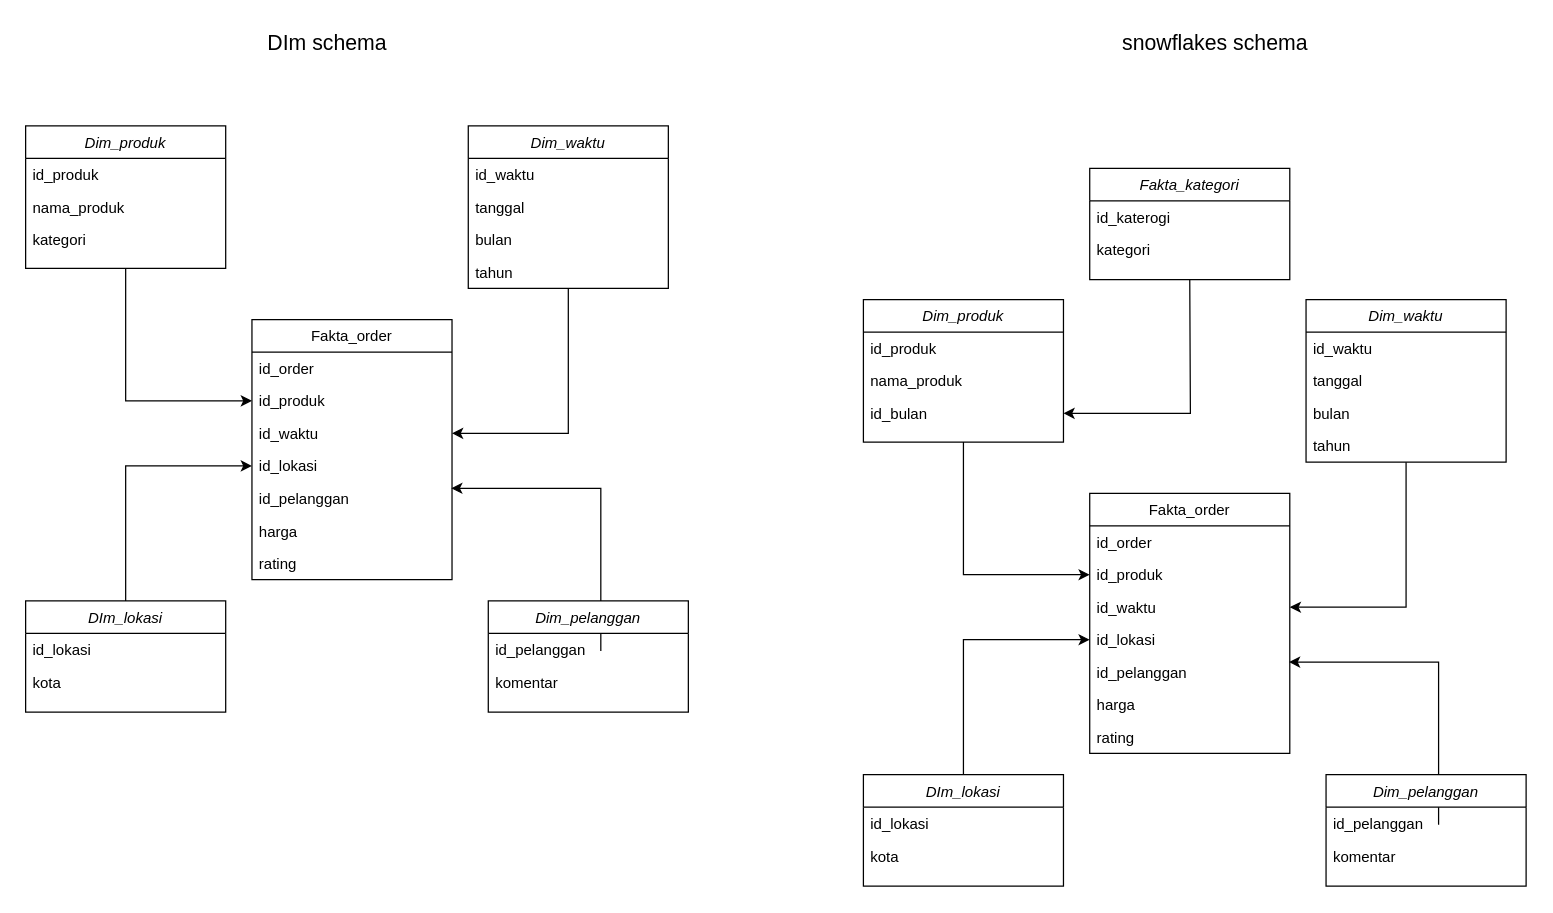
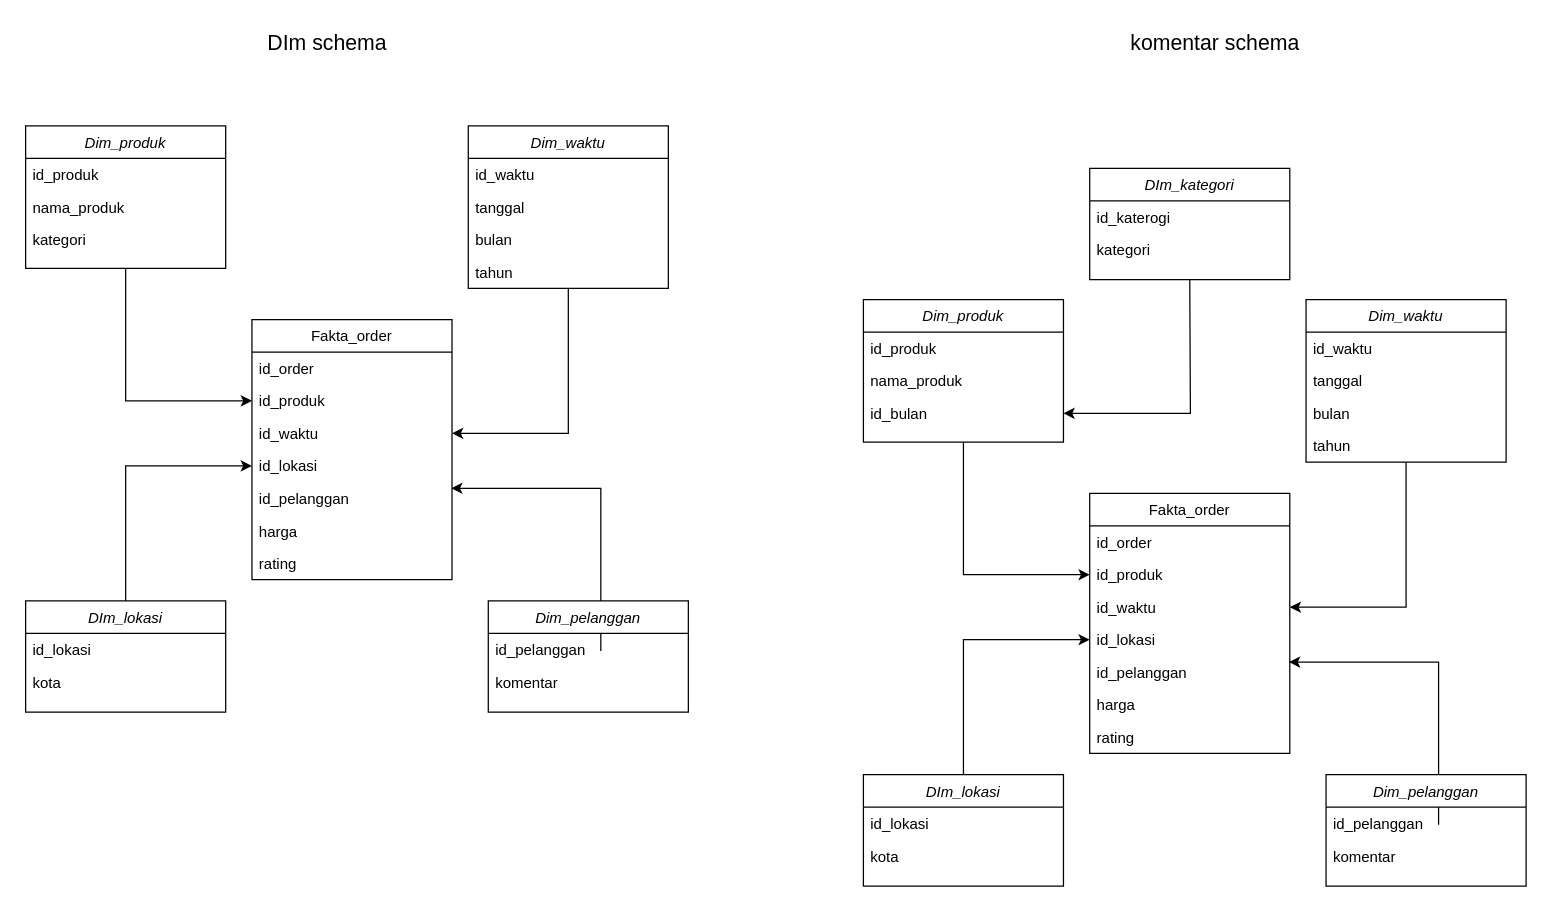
  <mxCell id="0" />
  <mxCell id="1" parent="0" />
  <mxCell id="2" style="edgeStyle=orthogonalEdgeStyle;rounded=0;orthogonalLoop=1;jettySize=auto;html=1;" edge="1" parent="1" source="3" target="11"><mxGeometry relative="1" as="geometry" /></mxCell>
  <mxCell id="3" value="Dim_waktu" style="swimlane;fontStyle=2;align=center;verticalAlign=top;childLayout=stackLayout;horizontal=1;startSize=26;horizontalStack=0;resizeParent=1;resizeLast=0;collapsible=1;marginBottom=0;rounded=0;shadow=0;strokeWidth=1;" parent="1" vertex="1"><mxGeometry x="374" y="100" width="160" height="130" as="geometry"><mxRectangle x="230" y="140" width="160" height="26" as="alternateBounds" /></mxGeometry></mxCell>
  <mxCell id="4" value="id_waktu" style="text;align=left;verticalAlign=top;spacingLeft=4;spacingRight=4;overflow=hidden;rotatable=0;points=[[0,0.5],[1,0.5]];portConstraint=eastwest;" parent="3" vertex="1"><mxGeometry y="26" width="160" height="26" as="geometry" /></mxCell>
  <mxCell id="5" value="tanggal" style="text;align=left;verticalAlign=top;spacingLeft=4;spacingRight=4;overflow=hidden;rotatable=0;points=[[0,0.5],[1,0.5]];portConstraint=eastwest;rounded=0;shadow=0;html=0;" parent="3" vertex="1"><mxGeometry y="52" width="160" height="26" as="geometry" /></mxCell>
  <mxCell id="6" value="bulan" style="text;align=left;verticalAlign=top;spacingLeft=4;spacingRight=4;overflow=hidden;rotatable=0;points=[[0,0.5],[1,0.5]];portConstraint=eastwest;rounded=0;shadow=0;html=0;" parent="3" vertex="1"><mxGeometry y="78" width="160" height="26" as="geometry" /></mxCell>
  <mxCell id="7" value="tahun" style="text;align=left;verticalAlign=top;spacingLeft=4;spacingRight=4;overflow=hidden;rotatable=0;points=[[0,0.5],[1,0.5]];portConstraint=eastwest;rounded=0;shadow=0;html=0;" vertex="1" parent="3"><mxGeometry y="104" width="160" height="26" as="geometry" /></mxCell>
  <mxCell id="8" value="Fakta_order" style="swimlane;fontStyle=0;align=center;verticalAlign=top;childLayout=stackLayout;horizontal=1;startSize=26;horizontalStack=0;resizeParent=1;resizeLast=0;collapsible=1;marginBottom=0;rounded=0;shadow=0;strokeWidth=1;" vertex="1" parent="1"><mxGeometry x="201" y="255" width="160" height="208" as="geometry"><mxRectangle x="550" y="140" width="160" height="26" as="alternateBounds" /></mxGeometry></mxCell>
  <mxCell id="9" value="id_order" style="text;align=left;verticalAlign=top;spacingLeft=4;spacingRight=4;overflow=hidden;rotatable=0;points=[[0,0.5],[1,0.5]];portConstraint=eastwest;" vertex="1" parent="8"><mxGeometry y="26" width="160" height="26" as="geometry" /></mxCell>
  <mxCell id="10" value="id_produk" style="text;align=left;verticalAlign=top;spacingLeft=4;spacingRight=4;overflow=hidden;rotatable=0;points=[[0,0.5],[1,0.5]];portConstraint=eastwest;rounded=0;shadow=0;html=0;" vertex="1" parent="8"><mxGeometry y="52" width="160" height="26" as="geometry" /></mxCell>
  <mxCell id="11" value="id_waktu" style="text;align=left;verticalAlign=top;spacingLeft=4;spacingRight=4;overflow=hidden;rotatable=0;points=[[0,0.5],[1,0.5]];portConstraint=eastwest;rounded=0;shadow=0;html=0;" vertex="1" parent="8"><mxGeometry y="78" width="160" height="26" as="geometry" /></mxCell>
  <mxCell id="12" value="id_lokasi" style="text;align=left;verticalAlign=top;spacingLeft=4;spacingRight=4;overflow=hidden;rotatable=0;points=[[0,0.5],[1,0.5]];portConstraint=eastwest;rounded=0;shadow=0;html=0;" vertex="1" parent="8"><mxGeometry y="104" width="160" height="26" as="geometry" /></mxCell>
  <mxCell id="13" value="id_pelanggan" style="text;align=left;verticalAlign=top;spacingLeft=4;spacingRight=4;overflow=hidden;rotatable=0;points=[[0,0.5],[1,0.5]];portConstraint=eastwest;rounded=0;shadow=0;html=0;" vertex="1" parent="8"><mxGeometry y="130" width="160" height="26" as="geometry" /></mxCell>
  <mxCell id="14" value="harga" style="text;align=left;verticalAlign=top;spacingLeft=4;spacingRight=4;overflow=hidden;rotatable=0;points=[[0,0.5],[1,0.5]];portConstraint=eastwest;rounded=0;shadow=0;html=0;" vertex="1" parent="8"><mxGeometry y="156" width="160" height="26" as="geometry" /></mxCell>
  <mxCell id="15" value="rating" style="text;align=left;verticalAlign=top;spacingLeft=4;spacingRight=4;overflow=hidden;rotatable=0;points=[[0,0.5],[1,0.5]];portConstraint=eastwest;rounded=0;shadow=0;html=0;" vertex="1" parent="8"><mxGeometry y="182" width="160" height="26" as="geometry" /></mxCell>
  <mxCell id="16" style="edgeStyle=orthogonalEdgeStyle;rounded=0;orthogonalLoop=1;jettySize=auto;html=1;exitX=0.5;exitY=1;exitDx=0;exitDy=0;entryX=0;entryY=0.5;entryDx=0;entryDy=0;" edge="1" parent="1" source="17" target="10"><mxGeometry relative="1" as="geometry" /></mxCell>
  <mxCell id="17" value="Dim_produk" style="swimlane;fontStyle=2;align=center;verticalAlign=top;childLayout=stackLayout;horizontal=1;startSize=26;horizontalStack=0;resizeParent=1;resizeLast=0;collapsible=1;marginBottom=0;rounded=0;shadow=0;strokeWidth=1;" vertex="1" parent="1"><mxGeometry x="20" y="100" width="160" height="114" as="geometry"><mxRectangle x="230" y="140" width="160" height="26" as="alternateBounds" /></mxGeometry></mxCell>
  <mxCell id="18" value="id_produk" style="text;align=left;verticalAlign=top;spacingLeft=4;spacingRight=4;overflow=hidden;rotatable=0;points=[[0,0.5],[1,0.5]];portConstraint=eastwest;" vertex="1" parent="17"><mxGeometry y="26" width="160" height="26" as="geometry" /></mxCell>
  <mxCell id="19" value="nama_produk" style="text;align=left;verticalAlign=top;spacingLeft=4;spacingRight=4;overflow=hidden;rotatable=0;points=[[0,0.5],[1,0.5]];portConstraint=eastwest;rounded=0;shadow=0;html=0;" vertex="1" parent="17"><mxGeometry y="52" width="160" height="26" as="geometry" /></mxCell>
  <mxCell id="20" value="kategori" style="text;align=left;verticalAlign=top;spacingLeft=4;spacingRight=4;overflow=hidden;rotatable=0;points=[[0,0.5],[1,0.5]];portConstraint=eastwest;rounded=0;shadow=0;html=0;" vertex="1" parent="17"><mxGeometry y="78" width="160" height="26" as="geometry" /></mxCell>
  <mxCell id="21" style="edgeStyle=orthogonalEdgeStyle;rounded=0;orthogonalLoop=1;jettySize=auto;html=1;entryX=0;entryY=0.5;entryDx=0;entryDy=0;" edge="1" parent="1" source="22" target="12"><mxGeometry relative="1" as="geometry" /></mxCell>
  <mxCell id="22" value="DIm_lokasi" style="swimlane;fontStyle=2;align=center;verticalAlign=top;childLayout=stackLayout;horizontal=1;startSize=26;horizontalStack=0;resizeParent=1;resizeLast=0;collapsible=1;marginBottom=0;rounded=0;shadow=0;strokeWidth=1;" vertex="1" parent="1"><mxGeometry x="20" y="480" width="160" height="89" as="geometry"><mxRectangle x="230" y="140" width="160" height="26" as="alternateBounds" /></mxGeometry></mxCell>
  <mxCell id="23" value="id_lokasi" style="text;align=left;verticalAlign=top;spacingLeft=4;spacingRight=4;overflow=hidden;rotatable=0;points=[[0,0.5],[1,0.5]];portConstraint=eastwest;" vertex="1" parent="22"><mxGeometry y="26" width="160" height="26" as="geometry" /></mxCell>
  <mxCell id="24" value="kota" style="text;align=left;verticalAlign=top;spacingLeft=4;spacingRight=4;overflow=hidden;rotatable=0;points=[[0,0.5],[1,0.5]];portConstraint=eastwest;rounded=0;shadow=0;html=0;" vertex="1" parent="22"><mxGeometry y="52" width="160" height="26" as="geometry" /></mxCell>
  <mxCell id="25" style="edgeStyle=orthogonalEdgeStyle;rounded=0;orthogonalLoop=1;jettySize=auto;html=1;entryX=0.996;entryY=0.19;entryDx=0;entryDy=0;entryPerimeter=0;" edge="1" parent="1" target="13"><mxGeometry relative="1" as="geometry"><mxPoint x="480" y="519.95" as="sourcePoint" /><mxPoint x="370" y="390" as="targetPoint" /><Array as="points"><mxPoint x="480" y="390" /></Array></mxGeometry></mxCell>
  <mxCell id="26" value="Dim_pelanggan" style="swimlane;fontStyle=2;align=center;verticalAlign=top;childLayout=stackLayout;horizontal=1;startSize=26;horizontalStack=0;resizeParent=1;resizeLast=0;collapsible=1;marginBottom=0;rounded=0;shadow=0;strokeWidth=1;" vertex="1" parent="1"><mxGeometry x="390" y="480" width="160" height="89" as="geometry"><mxRectangle x="230" y="140" width="160" height="26" as="alternateBounds" /></mxGeometry></mxCell>
  <mxCell id="27" value="id_pelanggan" style="text;align=left;verticalAlign=top;spacingLeft=4;spacingRight=4;overflow=hidden;rotatable=0;points=[[0,0.5],[1,0.5]];portConstraint=eastwest;" vertex="1" parent="26"><mxGeometry y="26" width="160" height="26" as="geometry" /></mxCell>
  <mxCell id="28" value="komentar" style="text;align=left;verticalAlign=top;spacingLeft=4;spacingRight=4;overflow=hidden;rotatable=0;points=[[0,0.5],[1,0.5]];portConstraint=eastwest;rounded=0;shadow=0;html=0;" vertex="1" parent="26"><mxGeometry y="52" width="160" height="26" as="geometry" /></mxCell>
  <mxCell id="29" value="DIm schema" style="text;html=1;align=center;verticalAlign=middle;resizable=0;points=[];autosize=1;strokeColor=none;fillColor=none;fontSize=17;" vertex="1" parent="1"><mxGeometry x="201" y="20" width="120" height="30" as="geometry" /></mxCell>
  <mxCell id="30" style="edgeStyle=orthogonalEdgeStyle;rounded=0;orthogonalLoop=1;jettySize=auto;html=1;" edge="1" parent="1" source="31" target="39"><mxGeometry relative="1" as="geometry" /></mxCell>
  <mxCell id="31" value="Dim_waktu" style="swimlane;fontStyle=2;align=center;verticalAlign=top;childLayout=stackLayout;horizontal=1;startSize=26;horizontalStack=0;resizeParent=1;resizeLast=0;collapsible=1;marginBottom=0;rounded=0;shadow=0;strokeWidth=1;" vertex="1" parent="1"><mxGeometry x="1044" y="239" width="160" height="130" as="geometry"><mxRectangle x="230" y="140" width="160" height="26" as="alternateBounds" /></mxGeometry></mxCell>
  <mxCell id="32" value="id_waktu" style="text;align=left;verticalAlign=top;spacingLeft=4;spacingRight=4;overflow=hidden;rotatable=0;points=[[0,0.5],[1,0.5]];portConstraint=eastwest;" vertex="1" parent="31"><mxGeometry y="26" width="160" height="26" as="geometry" /></mxCell>
  <mxCell id="33" value="tanggal" style="text;align=left;verticalAlign=top;spacingLeft=4;spacingRight=4;overflow=hidden;rotatable=0;points=[[0,0.5],[1,0.5]];portConstraint=eastwest;rounded=0;shadow=0;html=0;" vertex="1" parent="31"><mxGeometry y="52" width="160" height="26" as="geometry" /></mxCell>
  <mxCell id="34" value="bulan" style="text;align=left;verticalAlign=top;spacingLeft=4;spacingRight=4;overflow=hidden;rotatable=0;points=[[0,0.5],[1,0.5]];portConstraint=eastwest;rounded=0;shadow=0;html=0;" vertex="1" parent="31"><mxGeometry y="78" width="160" height="26" as="geometry" /></mxCell>
  <mxCell id="35" value="tahun" style="text;align=left;verticalAlign=top;spacingLeft=4;spacingRight=4;overflow=hidden;rotatable=0;points=[[0,0.5],[1,0.5]];portConstraint=eastwest;rounded=0;shadow=0;html=0;" vertex="1" parent="31"><mxGeometry y="104" width="160" height="26" as="geometry" /></mxCell>
  <mxCell id="36" value="Fakta_order" style="swimlane;fontStyle=0;align=center;verticalAlign=top;childLayout=stackLayout;horizontal=1;startSize=26;horizontalStack=0;resizeParent=1;resizeLast=0;collapsible=1;marginBottom=0;rounded=0;shadow=0;strokeWidth=1;" vertex="1" parent="1"><mxGeometry x="871" y="394" width="160" height="208" as="geometry"><mxRectangle x="550" y="140" width="160" height="26" as="alternateBounds" /></mxGeometry></mxCell>
  <mxCell id="37" value="id_order" style="text;align=left;verticalAlign=top;spacingLeft=4;spacingRight=4;overflow=hidden;rotatable=0;points=[[0,0.5],[1,0.5]];portConstraint=eastwest;" vertex="1" parent="36"><mxGeometry y="26" width="160" height="26" as="geometry" /></mxCell>
  <mxCell id="38" value="id_produk" style="text;align=left;verticalAlign=top;spacingLeft=4;spacingRight=4;overflow=hidden;rotatable=0;points=[[0,0.5],[1,0.5]];portConstraint=eastwest;rounded=0;shadow=0;html=0;" vertex="1" parent="36"><mxGeometry y="52" width="160" height="26" as="geometry" /></mxCell>
  <mxCell id="39" value="id_waktu" style="text;align=left;verticalAlign=top;spacingLeft=4;spacingRight=4;overflow=hidden;rotatable=0;points=[[0,0.5],[1,0.5]];portConstraint=eastwest;rounded=0;shadow=0;html=0;" vertex="1" parent="36"><mxGeometry y="78" width="160" height="26" as="geometry" /></mxCell>
  <mxCell id="40" value="id_lokasi" style="text;align=left;verticalAlign=top;spacingLeft=4;spacingRight=4;overflow=hidden;rotatable=0;points=[[0,0.5],[1,0.5]];portConstraint=eastwest;rounded=0;shadow=0;html=0;" vertex="1" parent="36"><mxGeometry y="104" width="160" height="26" as="geometry" /></mxCell>
  <mxCell id="41" value="id_pelanggan" style="text;align=left;verticalAlign=top;spacingLeft=4;spacingRight=4;overflow=hidden;rotatable=0;points=[[0,0.5],[1,0.5]];portConstraint=eastwest;rounded=0;shadow=0;html=0;" vertex="1" parent="36"><mxGeometry y="130" width="160" height="26" as="geometry" /></mxCell>
  <mxCell id="42" value="harga" style="text;align=left;verticalAlign=top;spacingLeft=4;spacingRight=4;overflow=hidden;rotatable=0;points=[[0,0.5],[1,0.5]];portConstraint=eastwest;rounded=0;shadow=0;html=0;" vertex="1" parent="36"><mxGeometry y="156" width="160" height="26" as="geometry" /></mxCell>
  <mxCell id="43" value="rating" style="text;align=left;verticalAlign=top;spacingLeft=4;spacingRight=4;overflow=hidden;rotatable=0;points=[[0,0.5],[1,0.5]];portConstraint=eastwest;rounded=0;shadow=0;html=0;" vertex="1" parent="36"><mxGeometry y="182" width="160" height="26" as="geometry" /></mxCell>
  <mxCell id="44" style="edgeStyle=orthogonalEdgeStyle;rounded=0;orthogonalLoop=1;jettySize=auto;html=1;exitX=0.5;exitY=1;exitDx=0;exitDy=0;entryX=0;entryY=0.5;entryDx=0;entryDy=0;" edge="1" parent="1" source="45" target="38"><mxGeometry relative="1" as="geometry" /></mxCell>
  <mxCell id="45" value="Dim_produk" style="swimlane;fontStyle=2;align=center;verticalAlign=top;childLayout=stackLayout;horizontal=1;startSize=26;horizontalStack=0;resizeParent=1;resizeLast=0;collapsible=1;marginBottom=0;rounded=0;shadow=0;strokeWidth=1;" vertex="1" parent="1"><mxGeometry x="690" y="239" width="160" height="114" as="geometry"><mxRectangle x="230" y="140" width="160" height="26" as="alternateBounds" /></mxGeometry></mxCell>
  <mxCell id="46" value="id_produk" style="text;align=left;verticalAlign=top;spacingLeft=4;spacingRight=4;overflow=hidden;rotatable=0;points=[[0,0.5],[1,0.5]];portConstraint=eastwest;" vertex="1" parent="45"><mxGeometry y="26" width="160" height="26" as="geometry" /></mxCell>
  <mxCell id="47" value="nama_produk" style="text;align=left;verticalAlign=top;spacingLeft=4;spacingRight=4;overflow=hidden;rotatable=0;points=[[0,0.5],[1,0.5]];portConstraint=eastwest;rounded=0;shadow=0;html=0;" vertex="1" parent="45"><mxGeometry y="52" width="160" height="26" as="geometry" /></mxCell>
  <mxCell id="48" value="id_bulan" style="text;align=left;verticalAlign=top;spacingLeft=4;spacingRight=4;overflow=hidden;rotatable=0;points=[[0,0.5],[1,0.5]];portConstraint=eastwest;rounded=0;shadow=0;html=0;" vertex="1" parent="45"><mxGeometry y="78" width="160" height="26" as="geometry" /></mxCell>
  <mxCell id="49" style="edgeStyle=orthogonalEdgeStyle;rounded=0;orthogonalLoop=1;jettySize=auto;html=1;entryX=0;entryY=0.5;entryDx=0;entryDy=0;" edge="1" parent="1" source="50" target="40"><mxGeometry relative="1" as="geometry" /></mxCell>
  <mxCell id="50" value="DIm_lokasi" style="swimlane;fontStyle=2;align=center;verticalAlign=top;childLayout=stackLayout;horizontal=1;startSize=26;horizontalStack=0;resizeParent=1;resizeLast=0;collapsible=1;marginBottom=0;rounded=0;shadow=0;strokeWidth=1;" vertex="1" parent="1"><mxGeometry x="690" y="619" width="160" height="89" as="geometry"><mxRectangle x="230" y="140" width="160" height="26" as="alternateBounds" /></mxGeometry></mxCell>
  <mxCell id="51" value="id_lokasi" style="text;align=left;verticalAlign=top;spacingLeft=4;spacingRight=4;overflow=hidden;rotatable=0;points=[[0,0.5],[1,0.5]];portConstraint=eastwest;" vertex="1" parent="50"><mxGeometry y="26" width="160" height="26" as="geometry" /></mxCell>
  <mxCell id="52" value="kota" style="text;align=left;verticalAlign=top;spacingLeft=4;spacingRight=4;overflow=hidden;rotatable=0;points=[[0,0.5],[1,0.5]];portConstraint=eastwest;rounded=0;shadow=0;html=0;" vertex="1" parent="50"><mxGeometry y="52" width="160" height="26" as="geometry" /></mxCell>
  <mxCell id="53" style="edgeStyle=orthogonalEdgeStyle;rounded=0;orthogonalLoop=1;jettySize=auto;html=1;entryX=0.996;entryY=0.19;entryDx=0;entryDy=0;entryPerimeter=0;" edge="1" parent="1" target="41"><mxGeometry relative="1" as="geometry"><mxPoint x="1150" y="658.95" as="sourcePoint" /><mxPoint x="1040" y="529" as="targetPoint" /><Array as="points"><mxPoint x="1150" y="529" /></Array></mxGeometry></mxCell>
  <mxCell id="54" value="Dim_pelanggan" style="swimlane;fontStyle=2;align=center;verticalAlign=top;childLayout=stackLayout;horizontal=1;startSize=26;horizontalStack=0;resizeParent=1;resizeLast=0;collapsible=1;marginBottom=0;rounded=0;shadow=0;strokeWidth=1;" vertex="1" parent="1"><mxGeometry x="1060" y="619" width="160" height="89" as="geometry"><mxRectangle x="230" y="140" width="160" height="26" as="alternateBounds" /></mxGeometry></mxCell>
  <mxCell id="55" value="id_pelanggan" style="text;align=left;verticalAlign=top;spacingLeft=4;spacingRight=4;overflow=hidden;rotatable=0;points=[[0,0.5],[1,0.5]];portConstraint=eastwest;" vertex="1" parent="54"><mxGeometry y="26" width="160" height="26" as="geometry" /></mxCell>
  <mxCell id="56" value="komentar" style="text;align=left;verticalAlign=top;spacingLeft=4;spacingRight=4;overflow=hidden;rotatable=0;points=[[0,0.5],[1,0.5]];portConstraint=eastwest;rounded=0;shadow=0;html=0;" vertex="1" parent="54"><mxGeometry y="52" width="160" height="26" as="geometry" /></mxCell>
  <mxCell id="57" style="edgeStyle=orthogonalEdgeStyle;rounded=0;orthogonalLoop=1;jettySize=auto;html=1;" edge="1" parent="1" target="48"><mxGeometry relative="1" as="geometry"><mxPoint x="951" y="223" as="sourcePoint" /></mxGeometry></mxCell>
- <mxCell id="58" value="Fakta_kategori" style="swimlane;fontStyle=2;align=center;verticalAlign=top;childLayout=stackLayout;horizontal=1;startSize=26;horizontalStack=0;resizeParent=1;resizeLast=0;collapsible=1;marginBottom=0;rounded=0;shadow=0;strokeWidth=1;" vertex="1" parent="1"><mxGeometry x="871" y="134" width="160" height="89" as="geometry"><mxRectangle x="230" y="140" width="160" height="26" as="alternateBounds" /></mxGeometry></mxCell>
+ <mxCell id="58" value="DIm_kategori" style="swimlane;fontStyle=2;align=center;verticalAlign=top;childLayout=stackLayout;horizontal=1;startSize=26;horizontalStack=0;resizeParent=1;resizeLast=0;collapsible=1;marginBottom=0;rounded=0;shadow=0;strokeWidth=1;" vertex="1" parent="1"><mxGeometry x="871" y="134" width="160" height="89" as="geometry"><mxRectangle x="230" y="140" width="160" height="26" as="alternateBounds" /></mxGeometry></mxCell>
  <mxCell id="59" value="id_katerogi" style="text;align=left;verticalAlign=top;spacingLeft=4;spacingRight=4;overflow=hidden;rotatable=0;points=[[0,0.5],[1,0.5]];portConstraint=eastwest;" vertex="1" parent="58"><mxGeometry y="26" width="160" height="26" as="geometry" /></mxCell>
  <mxCell id="60" value="kategori" style="text;align=left;verticalAlign=top;spacingLeft=4;spacingRight=4;overflow=hidden;rotatable=0;points=[[0,0.5],[1,0.5]];portConstraint=eastwest;rounded=0;shadow=0;html=0;" vertex="1" parent="58"><mxGeometry y="52" width="160" height="26" as="geometry" /></mxCell>
- <mxCell id="61" value="snowflakes schema " style="text;html=1;align=center;verticalAlign=middle;resizable=0;points=[];autosize=1;strokeColor=none;fillColor=none;fontSize=17;" vertex="1" parent="1"><mxGeometry x="886" y="20" width="170" height="30" as="geometry" /></mxCell>
+ <mxCell id="61" value="komentar schema " style="text;html=1;align=center;verticalAlign=middle;resizable=0;points=[];autosize=1;strokeColor=none;fillColor=none;fontSize=17;" vertex="1" parent="1"><mxGeometry x="886" y="20" width="170" height="30" as="geometry" /></mxCell>
